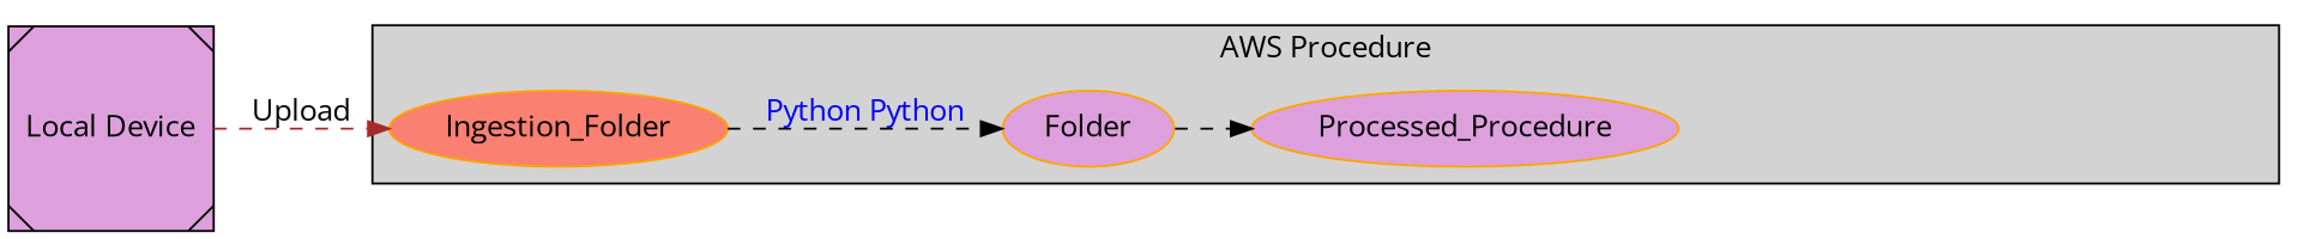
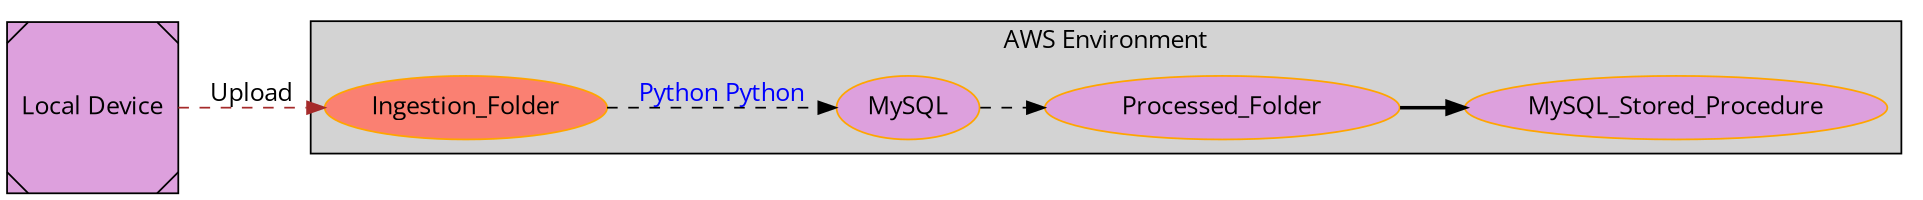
  digraph {
    fontname="Open Sans"
    rankdir=LR
    node [color=orange fillcolor=plum fontname="Open Sans" style=filled]
    edge [color=black fontname="Open Sans" style=dashed]
    Ingestion_Folder [fillcolor=salmon]
-   MySQL [label=Folder]
-   Processed_Folder [label=Processed_Procedure]
+   MySQL
+   Processed_Folder
+   MySQL_Stored_Procedure
    n5 [label="Local Device" shape=Msquare color=""]
    subgraph cluster_1 {
-     label="AWS Procedure"
+     label="AWS Environment"
      style=filled
      Ingestion_Folder
      MySQL
      Processed_Folder
+     MySQL_Stored_Procedure
    }
    Ingestion_Folder -> MySQL [fontcolor=blue label="Python Python"]
    MySQL -> Processed_Folder
+   Processed_Folder -> MySQL_Stored_Procedure [style=bold]
    n5 -> Ingestion_Folder [color=brown label=Upload]
  }
